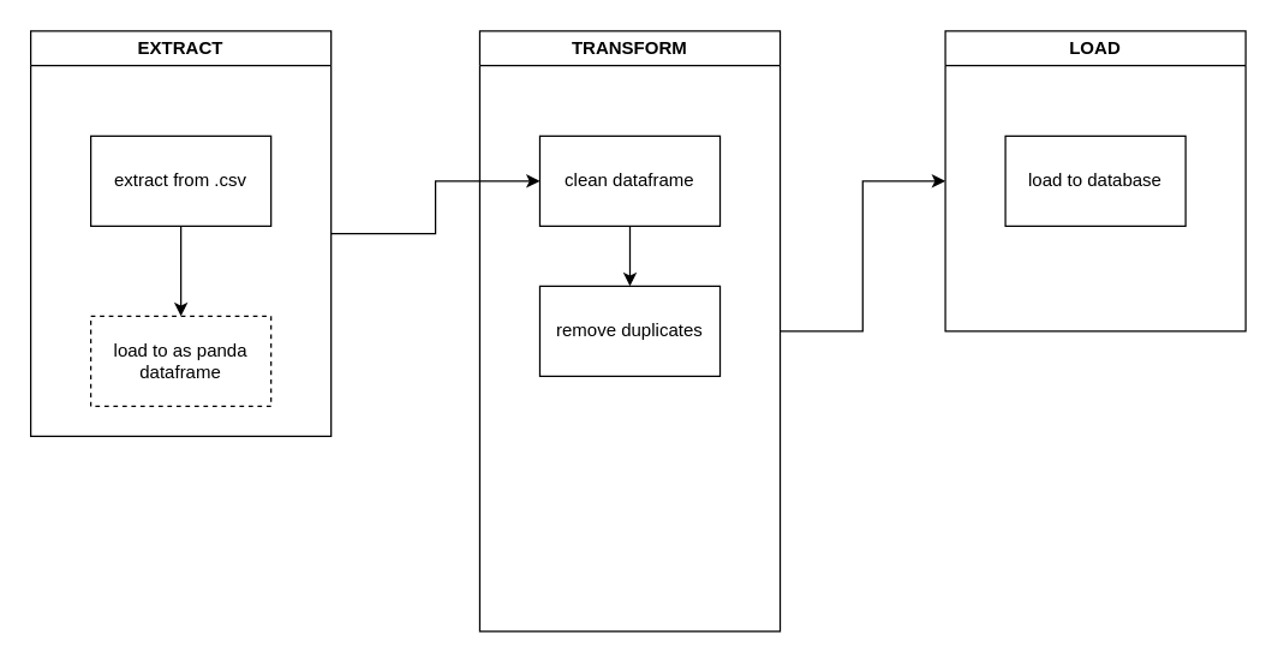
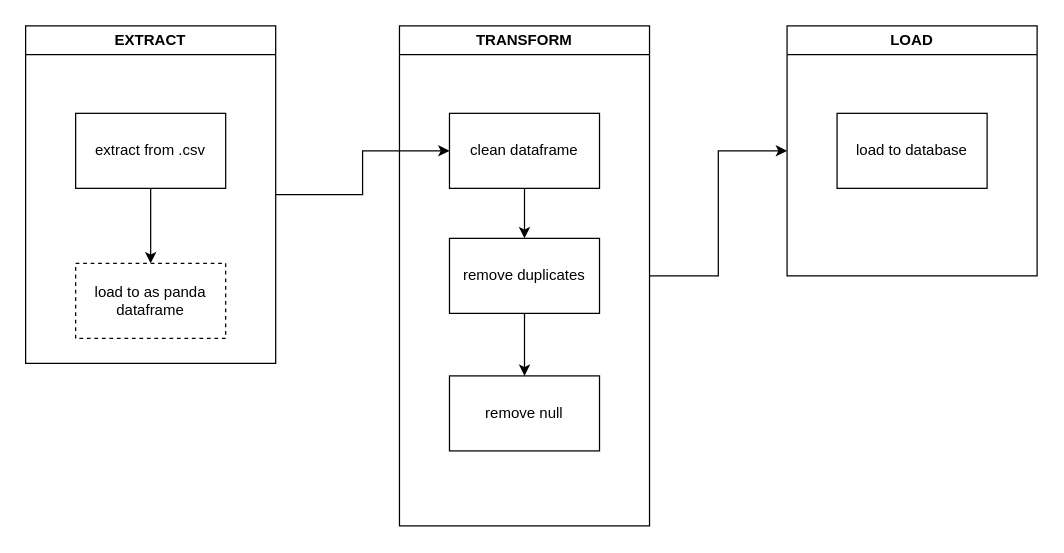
  <mxCell id="0" />
  <mxCell id="1" parent="0" />
  <mxCell id="2" style="edgeStyle=orthogonalEdgeStyle;rounded=0;orthogonalLoop=1;jettySize=auto;html=1;" edge="1" parent="1" source="3" target="10"><mxGeometry relative="1" as="geometry" /></mxCell>
  <mxCell id="3" value="EXTRACT" style="swimlane;whiteSpace=wrap;html=1;" vertex="1" parent="1"><mxGeometry x="20" y="20" width="200" height="270" as="geometry" /></mxCell>
  <mxCell id="4" value="" style="edgeStyle=orthogonalEdgeStyle;rounded=0;orthogonalLoop=1;jettySize=auto;html=1;" edge="1" parent="3" source="5" target="6"><mxGeometry relative="1" as="geometry" /></mxCell>
  <mxCell id="5" value="extract from .csv" style="rounded=0;whiteSpace=wrap;html=1;" vertex="1" parent="3"><mxGeometry x="40" y="70" width="120" height="60" as="geometry" /></mxCell>
  <mxCell id="6" value="load to as panda dataframe" style="whiteSpace=wrap;html=1;rounded=0;dashed=1;" vertex="1" parent="3"><mxGeometry x="40" y="190" width="120" height="60" as="geometry" /></mxCell>
  <mxCell id="7" style="edgeStyle=orthogonalEdgeStyle;rounded=0;orthogonalLoop=1;jettySize=auto;html=1;entryX=0;entryY=0.5;entryDx=0;entryDy=0;" edge="1" parent="1" source="8" target="14"><mxGeometry relative="1" as="geometry" /></mxCell>
  <mxCell id="8" value="TRANSFORM" style="swimlane;whiteSpace=wrap;html=1;" vertex="1" parent="1"><mxGeometry x="319" y="20" width="200" height="400" as="geometry" /></mxCell>
  <mxCell id="9" value="" style="edgeStyle=orthogonalEdgeStyle;rounded=0;orthogonalLoop=1;jettySize=auto;html=1;" edge="1" parent="8" source="10" target="11"><mxGeometry relative="1" as="geometry" /></mxCell>
  <mxCell id="10" value="clean dataframe" style="whiteSpace=wrap;html=1;rounded=0;" vertex="1" parent="8"><mxGeometry x="40" y="70" width="120" height="60" as="geometry" /></mxCell>
  <mxCell id="11" value="remove duplicates" style="whiteSpace=wrap;html=1;rounded=0;" vertex="1" parent="8"><mxGeometry x="40" y="170" width="120" height="60" as="geometry" /></mxCell>
+ <mxCell id="12" value="remove null" style="whiteSpace=wrap;html=1;rounded=0;" vertex="1" parent="8"><mxGeometry x="40" y="280" width="120" height="60" as="geometry" /></mxCell>
+ <mxCell id="13" value="" style="edgeStyle=orthogonalEdgeStyle;rounded=0;orthogonalLoop=1;jettySize=auto;html=1;" edge="1" parent="8" source="11" target="12"><mxGeometry relative="1" as="geometry" /></mxCell>
  <mxCell id="14" value="LOAD" style="swimlane;whiteSpace=wrap;html=1;" vertex="1" parent="1"><mxGeometry x="629" y="20" width="200" height="200" as="geometry" /></mxCell>
  <mxCell id="15" value="load to database" style="whiteSpace=wrap;html=1;" vertex="1" parent="14"><mxGeometry x="40" y="70" width="120" height="60" as="geometry" /></mxCell>
